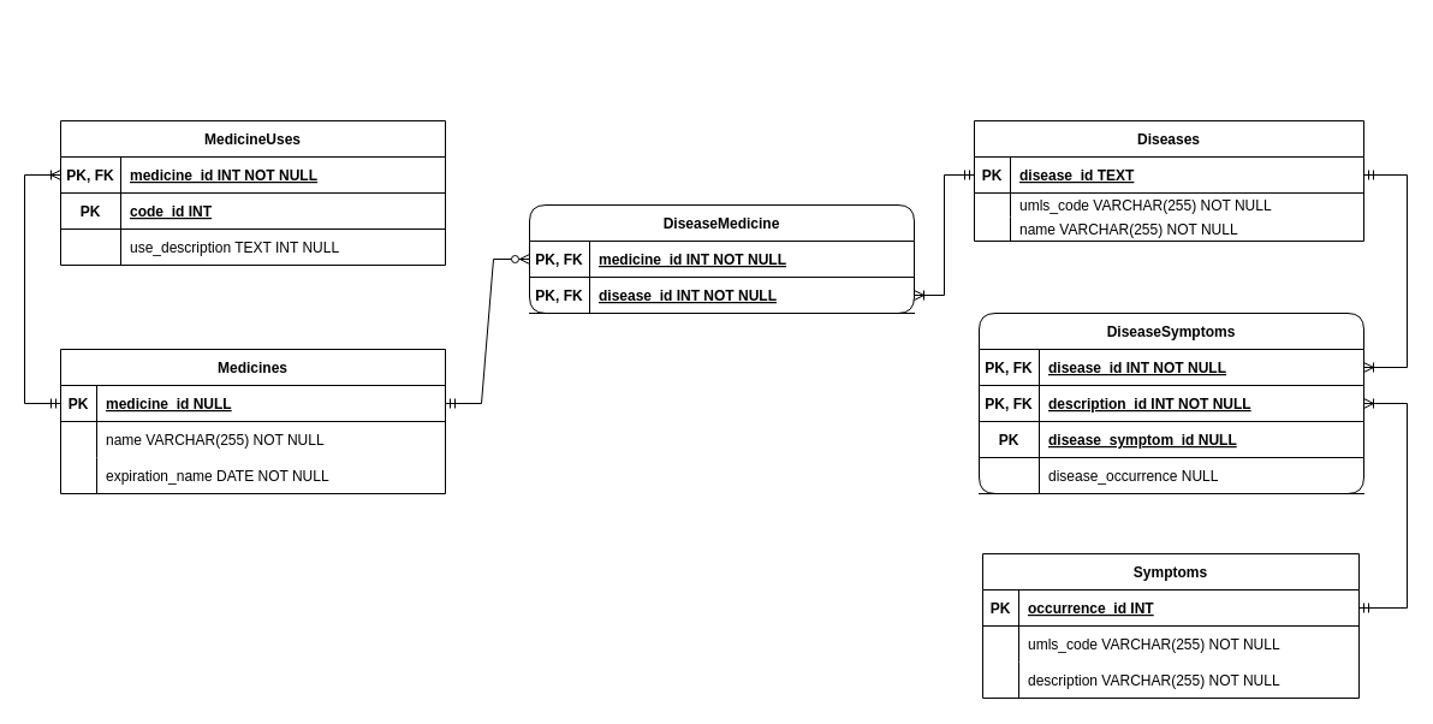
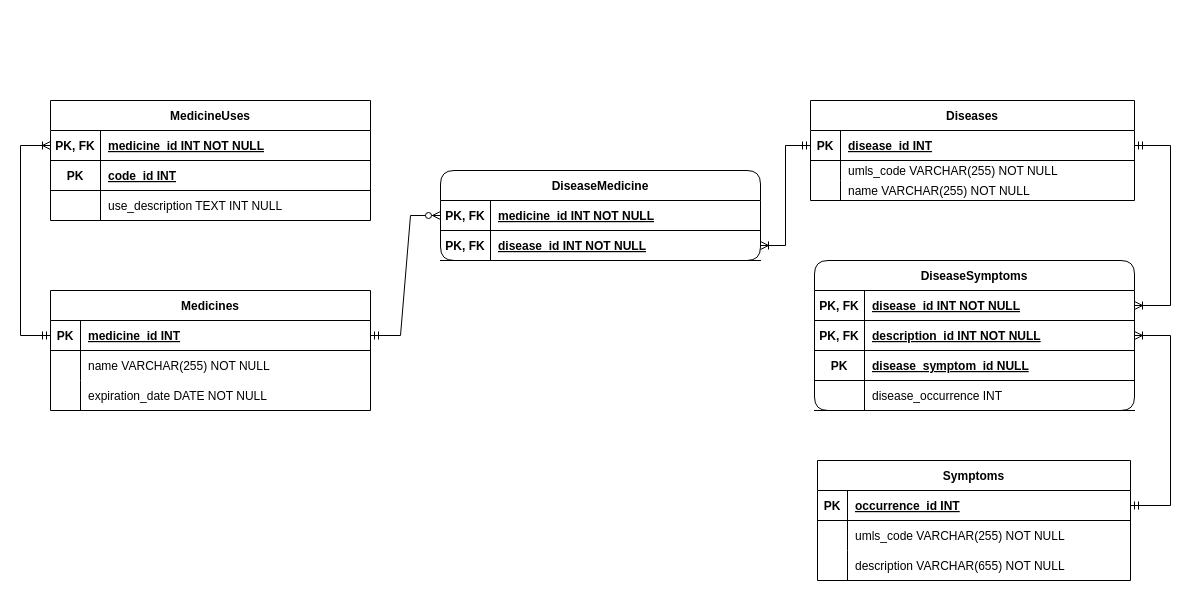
  <mxCell id="0" />
  <mxCell id="1" parent="0" />
  <mxCell id="2" value="Medicines" style="shape=table;startSize=30;container=1;collapsible=1;childLayout=tableLayout;fixedRows=1;rowLines=0;fontStyle=1;align=center;resizeLast=1;" parent="1" vertex="1"><mxGeometry x="50" y="290" width="320" height="120" as="geometry" /></mxCell>
  <mxCell id="3" value="" style="shape=tableRow;horizontal=0;startSize=0;swimlaneHead=0;swimlaneBody=0;fillColor=none;collapsible=0;dropTarget=0;points=[[0,0.5],[1,0.5]];portConstraint=eastwest;strokeColor=inherit;top=0;left=0;right=0;bottom=1;" parent="2" vertex="1"><mxGeometry y="30" width="320" height="30" as="geometry" /></mxCell>
  <mxCell id="4" value="PK" style="shape=partialRectangle;overflow=hidden;connectable=0;fillColor=none;strokeColor=inherit;top=0;left=0;bottom=0;right=0;fontStyle=1;" parent="3" vertex="1"><mxGeometry width="30" height="30" as="geometry"><mxRectangle width="30" height="30" as="alternateBounds" /></mxGeometry></mxCell>
- <mxCell id="5" value="medicine_id NULL " style="shape=partialRectangle;overflow=hidden;connectable=0;fillColor=none;align=left;strokeColor=inherit;top=0;left=0;bottom=0;right=0;spacingLeft=6;fontStyle=5;" parent="3" vertex="1"><mxGeometry x="30" width="290" height="30" as="geometry"><mxRectangle width="290" height="30" as="alternateBounds" /></mxGeometry></mxCell>
+ <mxCell id="5" value="medicine_id INT " style="shape=partialRectangle;overflow=hidden;connectable=0;fillColor=none;align=left;strokeColor=inherit;top=0;left=0;bottom=0;right=0;spacingLeft=6;fontStyle=5;" parent="3" vertex="1"><mxGeometry x="30" width="290" height="30" as="geometry"><mxRectangle width="290" height="30" as="alternateBounds" /></mxGeometry></mxCell>
  <mxCell id="6" value="" style="shape=tableRow;horizontal=0;startSize=0;swimlaneHead=0;swimlaneBody=0;fillColor=none;collapsible=0;dropTarget=0;points=[[0,0.5],[1,0.5]];portConstraint=eastwest;strokeColor=inherit;top=0;left=0;right=0;bottom=0;" parent="2" vertex="1"><mxGeometry y="60" width="320" height="30" as="geometry" /></mxCell>
  <mxCell id="7" value="" style="shape=partialRectangle;overflow=hidden;connectable=0;fillColor=none;strokeColor=inherit;top=0;left=0;bottom=0;right=0;" parent="6" vertex="1"><mxGeometry width="30" height="30" as="geometry"><mxRectangle width="30" height="30" as="alternateBounds" /></mxGeometry></mxCell>
  <mxCell id="8" value="name VARCHAR(255) NOT NULL" style="shape=partialRectangle;overflow=hidden;connectable=0;fillColor=none;align=left;strokeColor=inherit;top=0;left=0;bottom=0;right=0;spacingLeft=6;" parent="6" vertex="1"><mxGeometry x="30" width="290" height="30" as="geometry"><mxRectangle width="290" height="30" as="alternateBounds" /></mxGeometry></mxCell>
  <mxCell id="9" value="" style="shape=tableRow;horizontal=0;startSize=0;swimlaneHead=0;swimlaneBody=0;fillColor=none;collapsible=0;dropTarget=0;points=[[0,0.5],[1,0.5]];portConstraint=eastwest;strokeColor=inherit;top=0;left=0;right=0;bottom=0;" parent="2" vertex="1"><mxGeometry y="90" width="320" height="30" as="geometry" /></mxCell>
  <mxCell id="10" value="" style="shape=partialRectangle;overflow=hidden;connectable=0;fillColor=none;strokeColor=inherit;top=0;left=0;bottom=0;right=0;" parent="9" vertex="1"><mxGeometry width="30" height="30" as="geometry"><mxRectangle width="30" height="30" as="alternateBounds" /></mxGeometry></mxCell>
- <mxCell id="11" value="expiration_name DATE NOT NULL" style="shape=partialRectangle;overflow=hidden;connectable=0;fillColor=none;align=left;strokeColor=inherit;top=0;left=0;bottom=0;right=0;spacingLeft=6;" parent="9" vertex="1"><mxGeometry x="30" width="290" height="30" as="geometry"><mxRectangle width="290" height="30" as="alternateBounds" /></mxGeometry></mxCell>
+ <mxCell id="11" value="expiration_date DATE NOT NULL" style="shape=partialRectangle;overflow=hidden;connectable=0;fillColor=none;align=left;strokeColor=inherit;top=0;left=0;bottom=0;right=0;spacingLeft=6;" parent="9" vertex="1"><mxGeometry x="30" width="290" height="30" as="geometry"><mxRectangle width="290" height="30" as="alternateBounds" /></mxGeometry></mxCell>
  <mxCell id="12" value="Diseases" style="shape=table;startSize=30;container=1;collapsible=1;childLayout=tableLayout;fixedRows=1;rowLines=0;fontStyle=1;align=center;resizeLast=1;" parent="1" vertex="1"><mxGeometry x="810" y="100" width="324" height="100" as="geometry" /></mxCell>
  <mxCell id="13" value="" style="shape=tableRow;horizontal=0;startSize=0;swimlaneHead=0;swimlaneBody=0;fillColor=none;collapsible=0;dropTarget=0;points=[[0,0.5],[1,0.5]];portConstraint=eastwest;strokeColor=inherit;top=0;left=0;right=0;bottom=1;" parent="12" vertex="1"><mxGeometry y="30" width="324" height="30" as="geometry" /></mxCell>
  <mxCell id="14" value="PK" style="shape=partialRectangle;overflow=hidden;connectable=0;fillColor=none;strokeColor=inherit;top=0;left=0;bottom=0;right=0;fontStyle=1;" parent="13" vertex="1"><mxGeometry width="30" height="30" as="geometry"><mxRectangle width="30" height="30" as="alternateBounds" /></mxGeometry></mxCell>
- <mxCell id="15" value="disease_id TEXT " style="shape=partialRectangle;overflow=hidden;connectable=0;fillColor=none;align=left;strokeColor=inherit;top=0;left=0;bottom=0;right=0;spacingLeft=6;fontStyle=5;" parent="13" vertex="1"><mxGeometry x="30" width="294" height="30" as="geometry"><mxRectangle width="294" height="30" as="alternateBounds" /></mxGeometry></mxCell>
+ <mxCell id="15" value="disease_id INT " style="shape=partialRectangle;overflow=hidden;connectable=0;fillColor=none;align=left;strokeColor=inherit;top=0;left=0;bottom=0;right=0;spacingLeft=6;fontStyle=5;" parent="13" vertex="1"><mxGeometry x="30" width="294" height="30" as="geometry"><mxRectangle width="294" height="30" as="alternateBounds" /></mxGeometry></mxCell>
  <mxCell id="16" value="" style="shape=tableRow;horizontal=0;startSize=0;swimlaneHead=0;swimlaneBody=0;fillColor=none;collapsible=0;dropTarget=0;points=[[0,0.5],[1,0.5]];portConstraint=eastwest;strokeColor=inherit;top=0;left=0;right=0;bottom=0;" parent="12" vertex="1"><mxGeometry y="60" width="324" height="20" as="geometry" /></mxCell>
  <mxCell id="17" value="" style="shape=partialRectangle;overflow=hidden;connectable=0;fillColor=none;strokeColor=inherit;top=0;left=0;bottom=0;right=0;" parent="16" vertex="1"><mxGeometry width="30" height="20" as="geometry"><mxRectangle width="30" height="20" as="alternateBounds" /></mxGeometry></mxCell>
  <mxCell id="18" value="umls_code VARCHAR(255) NOT NULL" style="shape=partialRectangle;overflow=hidden;connectable=0;fillColor=none;align=left;strokeColor=inherit;top=0;left=0;bottom=0;right=0;spacingLeft=6;" parent="16" vertex="1"><mxGeometry x="30" width="294" height="20" as="geometry"><mxRectangle width="294" height="20" as="alternateBounds" /></mxGeometry></mxCell>
  <mxCell id="19" value="" style="shape=tableRow;horizontal=0;startSize=0;swimlaneHead=0;swimlaneBody=0;fillColor=none;collapsible=0;dropTarget=0;points=[[0,0.5],[1,0.5]];portConstraint=eastwest;strokeColor=inherit;top=0;left=0;right=0;bottom=0;" vertex="1" parent="12"><mxGeometry y="80" width="324" height="20" as="geometry" /></mxCell>
  <mxCell id="20" value="" style="shape=partialRectangle;overflow=hidden;connectable=0;fillColor=none;strokeColor=inherit;top=0;left=0;bottom=0;right=0;" vertex="1" parent="19"><mxGeometry width="30" height="20" as="geometry"><mxRectangle width="30" height="20" as="alternateBounds" /></mxGeometry></mxCell>
  <mxCell id="21" value="name VARCHAR(255) NOT NULL" style="shape=partialRectangle;overflow=hidden;connectable=0;fillColor=none;align=left;strokeColor=inherit;top=0;left=0;bottom=0;right=0;spacingLeft=6;" vertex="1" parent="19"><mxGeometry x="30" width="294" height="20" as="geometry"><mxRectangle width="294" height="20" as="alternateBounds" /></mxGeometry></mxCell>
  <mxCell id="22" value="Symptoms" style="shape=table;startSize=30;container=1;collapsible=1;childLayout=tableLayout;fixedRows=1;rowLines=0;fontStyle=1;align=center;resizeLast=1;" parent="1" vertex="1"><mxGeometry x="817" y="460" width="313" height="120" as="geometry" /></mxCell>
  <mxCell id="23" value="" style="shape=tableRow;horizontal=0;startSize=0;swimlaneHead=0;swimlaneBody=0;fillColor=none;collapsible=0;dropTarget=0;points=[[0,0.5],[1,0.5]];portConstraint=eastwest;strokeColor=inherit;top=0;left=0;right=0;bottom=1;" parent="22" vertex="1"><mxGeometry y="30" width="313" height="30" as="geometry" /></mxCell>
  <mxCell id="24" value="PK" style="shape=partialRectangle;overflow=hidden;connectable=0;fillColor=none;strokeColor=inherit;top=0;left=0;bottom=0;right=0;fontStyle=1;" parent="23" vertex="1"><mxGeometry width="30" height="30" as="geometry"><mxRectangle width="30" height="30" as="alternateBounds" /></mxGeometry></mxCell>
  <mxCell id="25" value="occurrence_id INT " style="shape=partialRectangle;overflow=hidden;connectable=0;fillColor=none;align=left;strokeColor=inherit;top=0;left=0;bottom=0;right=0;spacingLeft=6;fontStyle=5;" parent="23" vertex="1"><mxGeometry x="30" width="283" height="30" as="geometry"><mxRectangle width="283" height="30" as="alternateBounds" /></mxGeometry></mxCell>
  <mxCell id="26" value="" style="shape=tableRow;horizontal=0;startSize=0;swimlaneHead=0;swimlaneBody=0;fillColor=none;collapsible=0;dropTarget=0;points=[[0,0.5],[1,0.5]];portConstraint=eastwest;strokeColor=inherit;top=0;left=0;right=0;bottom=0;" parent="22" vertex="1"><mxGeometry y="60" width="313" height="30" as="geometry" /></mxCell>
  <mxCell id="27" value="" style="shape=partialRectangle;overflow=hidden;connectable=0;fillColor=none;strokeColor=inherit;top=0;left=0;bottom=0;right=0;" parent="26" vertex="1"><mxGeometry width="30" height="30" as="geometry"><mxRectangle width="30" height="30" as="alternateBounds" /></mxGeometry></mxCell>
  <mxCell id="28" value="umls_code VARCHAR(255) NOT NULL" style="shape=partialRectangle;overflow=hidden;connectable=0;fillColor=none;align=left;strokeColor=inherit;top=0;left=0;bottom=0;right=0;spacingLeft=6;" parent="26" vertex="1"><mxGeometry x="30" width="283" height="30" as="geometry"><mxRectangle width="283" height="30" as="alternateBounds" /></mxGeometry></mxCell>
  <mxCell id="29" value="" style="shape=tableRow;horizontal=0;startSize=0;swimlaneHead=0;swimlaneBody=0;fillColor=none;collapsible=0;dropTarget=0;points=[[0,0.5],[1,0.5]];portConstraint=eastwest;strokeColor=inherit;top=0;left=0;right=0;bottom=0;" vertex="1" parent="22"><mxGeometry y="90" width="313" height="30" as="geometry" /></mxCell>
  <mxCell id="30" value="" style="shape=partialRectangle;overflow=hidden;connectable=0;fillColor=none;strokeColor=inherit;top=0;left=0;bottom=0;right=0;" vertex="1" parent="29"><mxGeometry width="30" height="30" as="geometry"><mxRectangle width="30" height="30" as="alternateBounds" /></mxGeometry></mxCell>
- <mxCell id="31" value="description VARCHAR(255) NOT NULL" style="shape=partialRectangle;overflow=hidden;connectable=0;fillColor=none;align=left;strokeColor=inherit;top=0;left=0;bottom=0;right=0;spacingLeft=6;" vertex="1" parent="29"><mxGeometry x="30" width="283" height="30" as="geometry"><mxRectangle width="283" height="30" as="alternateBounds" /></mxGeometry></mxCell>
+ <mxCell id="31" value="description VARCHAR(655) NOT NULL" style="shape=partialRectangle;overflow=hidden;connectable=0;fillColor=none;align=left;strokeColor=inherit;top=0;left=0;bottom=0;right=0;spacingLeft=6;" vertex="1" parent="29"><mxGeometry x="30" width="283" height="30" as="geometry"><mxRectangle width="283" height="30" as="alternateBounds" /></mxGeometry></mxCell>
  <mxCell id="32" value="MedicineUses" style="shape=table;startSize=30;container=1;collapsible=1;childLayout=tableLayout;fixedRows=1;rowLines=0;fontStyle=1;align=center;resizeLast=1;" parent="1" vertex="1"><mxGeometry x="50" y="100" width="320" height="120" as="geometry" /></mxCell>
  <mxCell id="33" value="" style="shape=tableRow;horizontal=0;startSize=0;swimlaneHead=0;swimlaneBody=0;fillColor=none;collapsible=0;dropTarget=0;points=[[0,0.5],[1,0.5]];portConstraint=eastwest;strokeColor=inherit;top=0;left=0;right=0;bottom=1;" parent="32" vertex="1"><mxGeometry y="30" width="320" height="30" as="geometry" /></mxCell>
  <mxCell id="34" value="PK, FK" style="shape=partialRectangle;overflow=hidden;connectable=0;fillColor=none;strokeColor=inherit;top=0;left=0;bottom=0;right=0;fontStyle=1;" parent="33" vertex="1"><mxGeometry width="50.0" height="30" as="geometry"><mxRectangle width="50.0" height="30" as="alternateBounds" /></mxGeometry></mxCell>
  <mxCell id="35" value="medicine_id INT NOT NULL" style="shape=partialRectangle;overflow=hidden;connectable=0;fillColor=none;align=left;strokeColor=inherit;top=0;left=0;bottom=0;right=0;spacingLeft=6;fontStyle=5;" parent="33" vertex="1"><mxGeometry x="50.0" width="270.0" height="30" as="geometry"><mxRectangle width="270.0" height="30" as="alternateBounds" /></mxGeometry></mxCell>
  <mxCell id="36" value="" style="shape=tableRow;horizontal=0;startSize=0;swimlaneHead=0;swimlaneBody=0;fillColor=none;collapsible=0;dropTarget=0;points=[[0,0.5],[1,0.5]];portConstraint=eastwest;strokeColor=inherit;top=0;left=0;right=0;bottom=1;" parent="32" vertex="1"><mxGeometry y="60" width="320" height="30" as="geometry" /></mxCell>
  <mxCell id="37" value="PK" style="shape=partialRectangle;overflow=hidden;connectable=0;fillColor=none;strokeColor=inherit;top=0;left=0;bottom=0;right=0;fontStyle=1;" parent="36" vertex="1"><mxGeometry width="50.0" height="30" as="geometry"><mxRectangle width="50.0" height="30" as="alternateBounds" /></mxGeometry></mxCell>
  <mxCell id="38" value="code_id INT " style="shape=partialRectangle;overflow=hidden;connectable=0;fillColor=none;align=left;strokeColor=inherit;top=0;left=0;bottom=0;right=0;spacingLeft=6;fontStyle=5;" parent="36" vertex="1"><mxGeometry x="50.0" width="270.0" height="30" as="geometry"><mxRectangle width="270.0" height="30" as="alternateBounds" /></mxGeometry></mxCell>
  <mxCell id="39" value="" style="shape=tableRow;horizontal=0;startSize=0;swimlaneHead=0;swimlaneBody=0;fillColor=none;collapsible=0;dropTarget=0;points=[[0,0.5],[1,0.5]];portConstraint=eastwest;strokeColor=inherit;top=0;left=0;right=0;bottom=0;" parent="32" vertex="1"><mxGeometry y="90" width="320" height="30" as="geometry" /></mxCell>
  <mxCell id="40" value="" style="shape=partialRectangle;overflow=hidden;connectable=0;fillColor=none;strokeColor=inherit;top=0;left=0;bottom=0;right=0;" parent="39" vertex="1"><mxGeometry width="50.0" height="30" as="geometry"><mxRectangle width="50.0" height="30" as="alternateBounds" /></mxGeometry></mxCell>
  <mxCell id="41" value="use_description TEXT INT NULL" style="shape=partialRectangle;overflow=hidden;connectable=0;fillColor=none;align=left;strokeColor=inherit;top=0;left=0;bottom=0;right=0;spacingLeft=6;" parent="39" vertex="1"><mxGeometry x="50.0" width="270.0" height="30" as="geometry"><mxRectangle width="270.0" height="30" as="alternateBounds" /></mxGeometry></mxCell>
  <mxCell id="42" value="DiseaseSymptoms" style="shape=table;startSize=30;container=1;collapsible=1;childLayout=tableLayout;fixedRows=1;rowLines=0;fontStyle=1;align=center;resizeLast=1;rounded=1;" parent="1" vertex="1"><mxGeometry x="814" y="260" width="320" height="150" as="geometry" /></mxCell>
  <mxCell id="43" value="" style="shape=tableRow;horizontal=0;startSize=0;swimlaneHead=0;swimlaneBody=0;fillColor=none;collapsible=0;dropTarget=0;points=[[0,0.5],[1,0.5]];portConstraint=eastwest;strokeColor=inherit;top=0;left=0;right=0;bottom=1;" parent="42" vertex="1"><mxGeometry y="30" width="320" height="30" as="geometry" /></mxCell>
  <mxCell id="44" value="PK, FK" style="shape=partialRectangle;overflow=hidden;connectable=0;fillColor=none;strokeColor=inherit;top=0;left=0;bottom=0;right=0;fontStyle=1;" parent="43" vertex="1"><mxGeometry width="50" height="30" as="geometry"><mxRectangle width="50" height="30" as="alternateBounds" /></mxGeometry></mxCell>
  <mxCell id="45" value="disease_id INT NOT NULL" style="shape=partialRectangle;overflow=hidden;connectable=0;fillColor=none;align=left;strokeColor=inherit;top=0;left=0;bottom=0;right=0;spacingLeft=6;fontStyle=5;" parent="43" vertex="1"><mxGeometry x="50" width="270" height="30" as="geometry"><mxRectangle width="270" height="30" as="alternateBounds" /></mxGeometry></mxCell>
  <mxCell id="46" value="" style="shape=tableRow;horizontal=0;startSize=0;swimlaneHead=0;swimlaneBody=0;fillColor=none;collapsible=0;dropTarget=0;points=[[0,0.5],[1,0.5]];portConstraint=eastwest;strokeColor=inherit;top=0;left=0;right=0;bottom=1;" parent="42" vertex="1"><mxGeometry y="60" width="320" height="30" as="geometry" /></mxCell>
  <mxCell id="47" value="PK, FK" style="shape=partialRectangle;overflow=hidden;connectable=0;fillColor=none;strokeColor=inherit;top=0;left=0;bottom=0;right=0;fontStyle=1;" parent="46" vertex="1"><mxGeometry width="50" height="30" as="geometry"><mxRectangle width="50" height="30" as="alternateBounds" /></mxGeometry></mxCell>
  <mxCell id="48" value="description_id INT NOT NULL" style="shape=partialRectangle;overflow=hidden;connectable=0;fillColor=none;align=left;strokeColor=inherit;top=0;left=0;bottom=0;right=0;spacingLeft=6;fontStyle=5;" parent="46" vertex="1"><mxGeometry x="50" width="270" height="30" as="geometry"><mxRectangle width="270" height="30" as="alternateBounds" /></mxGeometry></mxCell>
  <mxCell id="49" value="" style="shape=tableRow;horizontal=0;startSize=0;swimlaneHead=0;swimlaneBody=0;fillColor=none;collapsible=0;dropTarget=0;points=[[0,0.5],[1,0.5]];portConstraint=eastwest;strokeColor=inherit;top=0;left=0;right=0;bottom=1;" parent="42" vertex="1"><mxGeometry y="90" width="320" height="30" as="geometry" /></mxCell>
  <mxCell id="50" value="PK" style="shape=partialRectangle;overflow=hidden;connectable=0;fillColor=none;strokeColor=inherit;top=0;left=0;bottom=0;right=0;fontStyle=1;" parent="49" vertex="1"><mxGeometry width="50" height="30" as="geometry"><mxRectangle width="50" height="30" as="alternateBounds" /></mxGeometry></mxCell>
  <mxCell id="51" value="disease_symptom_id NULL " style="shape=partialRectangle;overflow=hidden;connectable=0;fillColor=none;align=left;strokeColor=inherit;top=0;left=0;bottom=0;right=0;spacingLeft=6;fontStyle=5;" parent="49" vertex="1"><mxGeometry x="50" width="270" height="30" as="geometry"><mxRectangle width="270" height="30" as="alternateBounds" /></mxGeometry></mxCell>
  <mxCell id="52" value="" style="shape=tableRow;horizontal=0;startSize=0;swimlaneHead=0;swimlaneBody=0;fillColor=none;collapsible=0;dropTarget=0;points=[[0,0.5],[1,0.5]];portConstraint=eastwest;strokeColor=inherit;top=0;left=0;right=0;bottom=1;fontStyle=0" vertex="1" parent="42"><mxGeometry y="120" width="320" height="30" as="geometry" /></mxCell>
  <mxCell id="53" value="" style="shape=partialRectangle;overflow=hidden;connectable=0;fillColor=none;strokeColor=inherit;top=0;left=0;bottom=0;right=0;fontStyle=1;" vertex="1" parent="52"><mxGeometry width="50" height="30" as="geometry"><mxRectangle width="50" height="30" as="alternateBounds" /></mxGeometry></mxCell>
- <mxCell id="54" value="disease_occurrence NULL" style="shape=partialRectangle;overflow=hidden;connectable=0;fillColor=none;align=left;strokeColor=inherit;top=0;left=0;bottom=0;right=0;spacingLeft=6;fontStyle=0;" vertex="1" parent="52"><mxGeometry x="50" width="270" height="30" as="geometry"><mxRectangle width="270" height="30" as="alternateBounds" /></mxGeometry></mxCell>
+ <mxCell id="54" value="disease_occurrence INT" style="shape=partialRectangle;overflow=hidden;connectable=0;fillColor=none;align=left;strokeColor=inherit;top=0;left=0;bottom=0;right=0;spacingLeft=6;fontStyle=0;" vertex="1" parent="52"><mxGeometry x="50" width="270" height="30" as="geometry"><mxRectangle width="270" height="30" as="alternateBounds" /></mxGeometry></mxCell>
  <mxCell id="55" value="DiseaseMedicine" style="shape=table;startSize=30;container=1;collapsible=1;childLayout=tableLayout;fixedRows=1;rowLines=0;fontStyle=1;align=center;resizeLast=1;rounded=1;" parent="1" vertex="1"><mxGeometry x="440" y="170" width="320" height="90" as="geometry" /></mxCell>
  <mxCell id="56" value="" style="shape=tableRow;horizontal=0;startSize=0;swimlaneHead=0;swimlaneBody=0;fillColor=none;collapsible=0;dropTarget=0;points=[[0,0.5],[1,0.5]];portConstraint=eastwest;strokeColor=inherit;top=0;left=0;right=0;bottom=1;" parent="55" vertex="1"><mxGeometry y="30" width="320" height="30" as="geometry" /></mxCell>
  <mxCell id="57" value="PK, FK" style="shape=partialRectangle;overflow=hidden;connectable=0;fillColor=none;strokeColor=inherit;top=0;left=0;bottom=0;right=0;fontStyle=1;" parent="56" vertex="1"><mxGeometry width="50" height="30" as="geometry"><mxRectangle width="50" height="30" as="alternateBounds" /></mxGeometry></mxCell>
  <mxCell id="58" value="medicine_id INT NOT NULL" style="shape=partialRectangle;overflow=hidden;connectable=0;fillColor=none;align=left;strokeColor=inherit;top=0;left=0;bottom=0;right=0;spacingLeft=6;fontStyle=5;" parent="56" vertex="1"><mxGeometry x="50" width="270" height="30" as="geometry"><mxRectangle width="270" height="30" as="alternateBounds" /></mxGeometry></mxCell>
  <mxCell id="59" value="" style="shape=tableRow;horizontal=0;startSize=0;swimlaneHead=0;swimlaneBody=0;fillColor=none;collapsible=0;dropTarget=0;points=[[0,0.5],[1,0.5]];portConstraint=eastwest;strokeColor=inherit;top=0;left=0;right=0;bottom=1;" parent="55" vertex="1"><mxGeometry y="60" width="320" height="30" as="geometry" /></mxCell>
  <mxCell id="60" value="PK, FK" style="shape=partialRectangle;overflow=hidden;connectable=0;fillColor=none;strokeColor=inherit;top=0;left=0;bottom=0;right=0;fontStyle=1;" parent="59" vertex="1"><mxGeometry width="50" height="30" as="geometry"><mxRectangle width="50" height="30" as="alternateBounds" /></mxGeometry></mxCell>
  <mxCell id="61" value="disease_id INT NOT NULL" style="shape=partialRectangle;overflow=hidden;connectable=0;fillColor=none;align=left;strokeColor=inherit;top=0;left=0;bottom=0;right=0;spacingLeft=6;fontStyle=5;" parent="59" vertex="1"><mxGeometry x="50" width="270" height="30" as="geometry"><mxRectangle width="270" height="30" as="alternateBounds" /></mxGeometry></mxCell>
  <mxCell id="62" value="" style="edgeStyle=entityRelationEdgeStyle;fontSize=12;html=1;endArrow=ERzeroToMany;startArrow=ERmandOne;rounded=0;entryX=0;entryY=0.5;entryDx=0;entryDy=0;exitX=1;exitY=0.5;exitDx=0;exitDy=0;exitPerimeter=0;" parent="1" source="3" target="56" edge="1"><mxGeometry width="100" height="100" relative="1" as="geometry"><mxPoint x="370" y="340" as="sourcePoint" /><mxPoint x="550" y="70" as="targetPoint" /><Array as="points"><mxPoint x="460" y="20" /><mxPoint x="460" y="20" /><mxPoint x="460" y="20" /></Array></mxGeometry></mxCell>
  <mxCell id="63" value="" style="edgeStyle=orthogonalEdgeStyle;fontSize=12;html=1;endArrow=ERmandOne;startArrow=ERoneToMany;rounded=0;exitX=1;exitY=0.5;exitDx=0;exitDy=0;startFill=0;endFill=0;entryX=0;entryY=0.5;entryDx=0;entryDy=0;" parent="1" source="59" target="13" edge="1"><mxGeometry width="100" height="100" relative="1" as="geometry"><mxPoint x="830" y="20" as="sourcePoint" /><mxPoint x="1010" y="55" as="targetPoint" /></mxGeometry></mxCell>
  <mxCell id="64" value="" style="edgeStyle=elbowEdgeStyle;fontSize=12;html=1;endArrow=ERmandOne;startArrow=ERoneToMany;rounded=0;startFill=0;endFill=0;entryX=1;entryY=0.5;entryDx=0;entryDy=0;exitX=1;exitY=0.5;exitDx=0;exitDy=0;" parent="1" source="46" target="23" edge="1"><mxGeometry width="100" height="100" relative="1" as="geometry"><mxPoint x="870" y="280" as="sourcePoint" /><mxPoint x="1000" y="230" as="targetPoint" /><Array as="points"><mxPoint x="1170" y="420" /></Array></mxGeometry></mxCell>
  <mxCell id="65" value="" style="edgeStyle=orthogonalEdgeStyle;fontSize=12;html=1;endArrow=ERmandOne;startArrow=ERoneToMany;rounded=0;startFill=0;endFill=0;exitX=1;exitY=0.5;exitDx=0;exitDy=0;" parent="1" source="43" target="13" edge="1"><mxGeometry width="100" height="100" relative="1" as="geometry"><mxPoint x="870" y="270" as="sourcePoint" /><mxPoint x="1000" y="61" as="targetPoint" /><Array as="points"><mxPoint x="1170" y="305" /><mxPoint x="1170" y="145" /></Array></mxGeometry></mxCell>
  <mxCell id="66" value="" style="edgeStyle=orthogonalEdgeStyle;fontSize=12;html=1;endArrow=ERmandOne;endFill=0;startArrow=ERoneToMany;rounded=0;entryX=0;entryY=0.5;entryDx=0;entryDy=0;jumpSize=6;exitX=0;exitY=0.5;exitDx=0;exitDy=0;elbow=vertical;startFill=0;" parent="1" source="33" target="3" edge="1"><mxGeometry width="100" height="100" relative="1" as="geometry"><mxPoint x="210" y="310" as="sourcePoint" /><mxPoint x="140" y="120" as="targetPoint" /><Array as="points"><mxPoint x="20" y="145" /><mxPoint x="20" y="335" /></Array></mxGeometry></mxCell>
